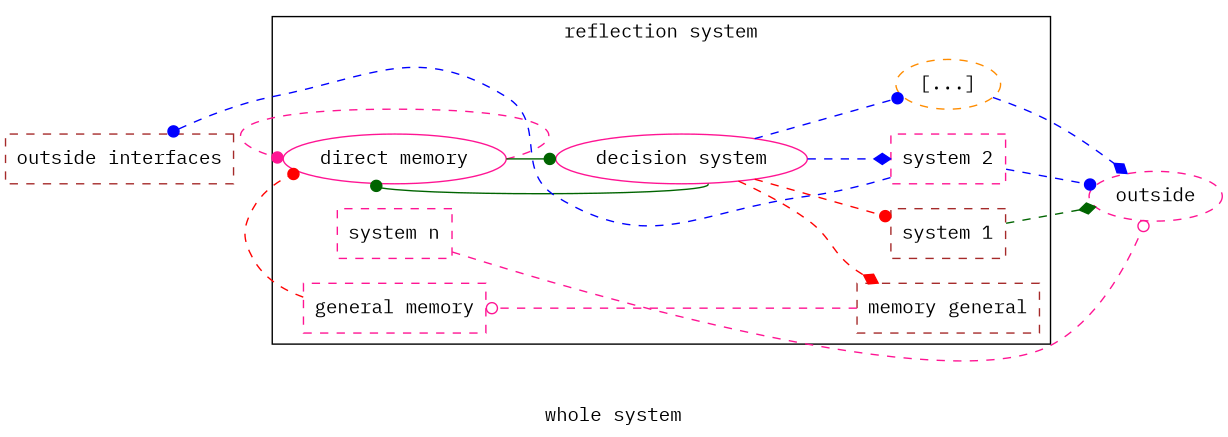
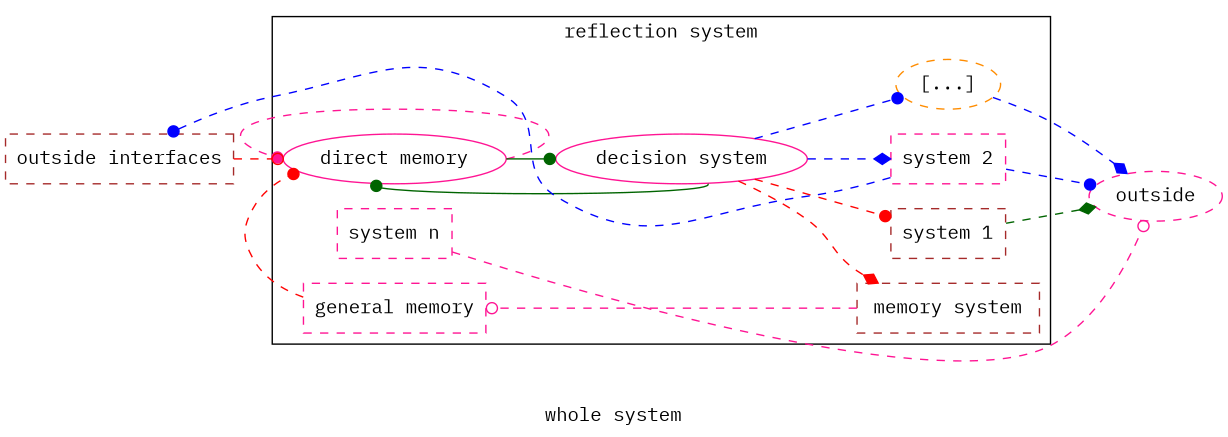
  digraph {
    fontname="IBM Plex Mono"
    label="whole system"
    rankdir=LR
    node [color=deeppink fontname="IBM Plex Mono" shape=box style=dashed]
    edge [arrowhead=dot color=blue fontname="IBM Plex Mono" style=dashed]
    "direct memory" [shape=ellipse style=""]
    "decision system" [shape=ellipse style=""]
    "system 1" [color=brown]
    "system 2"
    "[...]" [color=darkorange shape=ellipse]
    "system n"
-   "memory system" [color=brown label="memory general"]
+   "memory system" [color=brown]
    "general memory"
    outside [shape=ellipse]
    "outside interfaces" [color=brown]
    subgraph sub_1 {
      "direct memory"
      "decision system"
    }
    subgraph cluster_2 {
      label="reflection system"
      "direct memory"
      "decision system"
      "system 1"
      "system 2"
      "[...]"
      "system n"
      "memory system"
      "general memory"
    }
    "direct memory" -> "direct memory" [color=deeppink headport=w tailport=e]
    "direct memory" -> "decision system" [color=darkgreen style=""]
    "decision system" -> "direct memory" [color=darkgreen headport=sw tailport=se style=""]
    "decision system" -> "system 1" [color=red]
    "decision system" -> "system 2" [arrowhead=diamond]
    "decision system" -> "[...]"
    "decision system" -> "memory system" [arrowhead=diamond color=red]
    "system 1" -> outside [arrowhead=diamond color=darkgreen]
    "system 2" -> outside
    "system 2" -> "outside interfaces" [constraint=false]
    "[...]" -> outside [arrowhead=diamond]
    "system n" -> outside [arrowhead=odot color=deeppink]
    "memory system" -> "general memory" [arrowhead=odot color=deeppink constraint=false]
    "general memory" -> "direct memory" [color=red constraint=false]
+   "outside interfaces" -> "direct memory" [arrowhead=odot color=red]
  }
